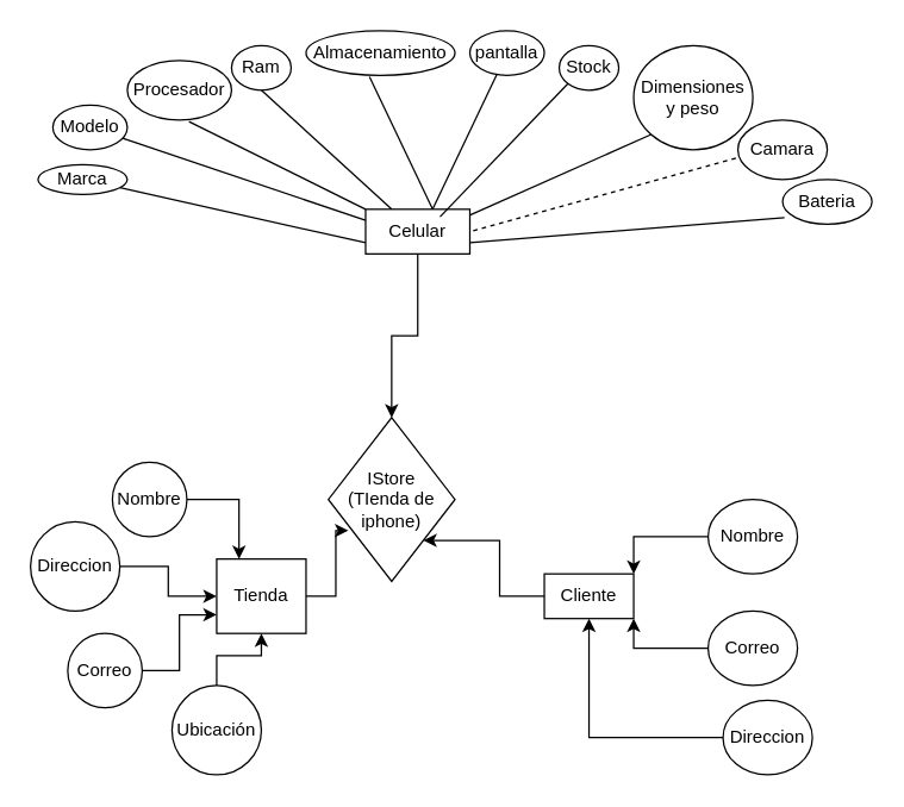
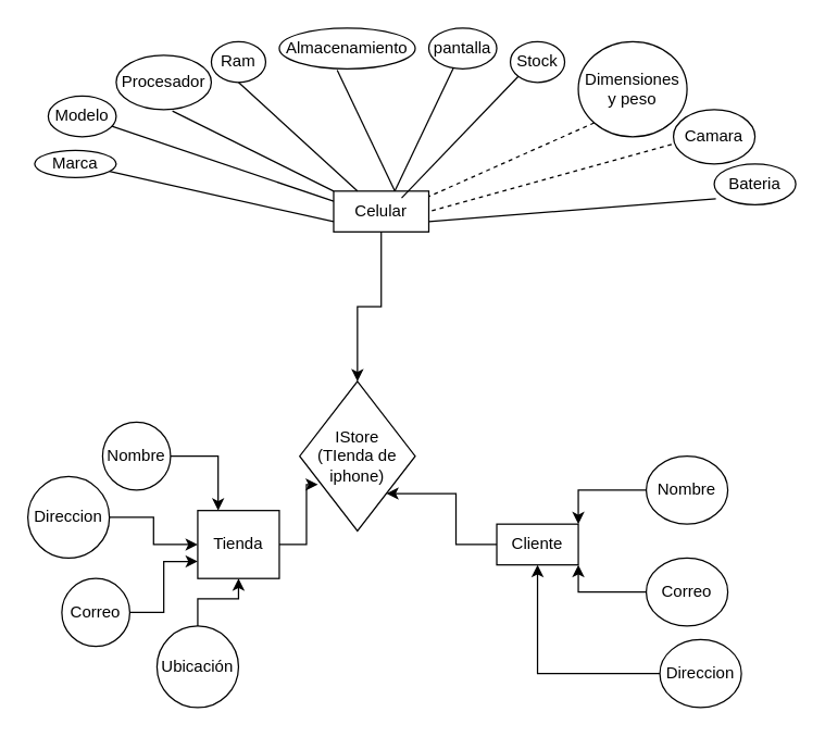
  <mxCell id="0" />
  <mxCell id="1" parent="0" />
  <mxCell id="2" style="edgeStyle=orthogonalEdgeStyle;rounded=0;orthogonalLoop=1;jettySize=auto;html=1;exitX=0.5;exitY=1;exitDx=0;exitDy=0;" edge="1" parent="1" source="3" target="22"><mxGeometry relative="1" as="geometry" /></mxCell>
  <mxCell id="3" value="Celular" style="rounded=0;whiteSpace=wrap;html=1;" parent="1" vertex="1"><mxGeometry x="245" y="140" width="70" height="30" as="geometry" /></mxCell>
  <mxCell id="4" value="Procesador" style="ellipse;whiteSpace=wrap;html=1;" parent="1" vertex="1"><mxGeometry x="85" y="40" width="70" height="40" as="geometry" /></mxCell>
  <mxCell id="5" value="Modelo" style="ellipse;whiteSpace=wrap;html=1;" parent="1" vertex="1"><mxGeometry x="35" y="70" width="50" height="30" as="geometry" /></mxCell>
  <mxCell id="6" value="Marca" style="ellipse;whiteSpace=wrap;html=1;" parent="1" vertex="1"><mxGeometry x="25" y="110" width="60" height="20" as="geometry" /></mxCell>
  <mxCell id="7" value="pantalla" style="ellipse;whiteSpace=wrap;html=1;" parent="1" vertex="1"><mxGeometry x="315" y="20" width="50" height="30" as="geometry" /></mxCell>
  <mxCell id="8" value="Almacenamiento" style="ellipse;whiteSpace=wrap;html=1;" parent="1" vertex="1"><mxGeometry x="205" y="20" width="100" height="30" as="geometry" /></mxCell>
  <mxCell id="9" value="Ram" style="ellipse;whiteSpace=wrap;html=1;" parent="1" vertex="1"><mxGeometry x="155" y="30" width="40" height="30" as="geometry" /></mxCell>
  <mxCell id="10" value="Camara" style="ellipse;whiteSpace=wrap;html=1;" parent="1" vertex="1"><mxGeometry x="495" y="80" width="60" height="40" as="geometry" /></mxCell>
  <mxCell id="11" value="Bateria" style="ellipse;whiteSpace=wrap;html=1;" parent="1" vertex="1"><mxGeometry x="525" y="120" width="60" height="30" as="geometry" /></mxCell>
  <mxCell id="12" value="Stock" style="ellipse;whiteSpace=wrap;html=1;" parent="1" vertex="1"><mxGeometry x="375" y="30" width="40" height="30" as="geometry" /></mxCell>
  <mxCell id="13" value="Dimensiones y peso" style="ellipse;whiteSpace=wrap;html=1;" parent="1" vertex="1"><mxGeometry x="425" y="30" width="80" height="70" as="geometry" /></mxCell>
  <mxCell id="14" value="" style="endArrow=none;html=1;rounded=0;entryX=0;entryY=0.75;entryDx=0;entryDy=0;" parent="1" source="6" target="3" edge="1"><mxGeometry width="50" height="50" relative="1" as="geometry"><mxPoint x="235" y="270" as="sourcePoint" /><mxPoint x="285" y="220" as="targetPoint" /></mxGeometry></mxCell>
  <mxCell id="15" value="" style="endArrow=none;html=1;rounded=0;entryX=0;entryY=0.25;entryDx=0;entryDy=0;" parent="1" source="5" target="3" edge="1"><mxGeometry width="50" height="50" relative="1" as="geometry"><mxPoint x="-5" y="120" as="sourcePoint" /><mxPoint x="225" y="140" as="targetPoint" /></mxGeometry></mxCell>
  <mxCell id="16" value="" style="endArrow=none;html=1;rounded=0;entryX=0;entryY=0;entryDx=0;entryDy=0;exitX=0.591;exitY=1.027;exitDx=0;exitDy=0;exitPerimeter=0;" parent="1" source="4" edge="1" target="3"><mxGeometry width="50" height="50" relative="1" as="geometry"><mxPoint x="15" y="80" as="sourcePoint" /><mxPoint x="230" y="140" as="targetPoint" /></mxGeometry></mxCell>
  <mxCell id="17" value="" style="endArrow=none;html=1;rounded=0;entryX=0;entryY=0.25;entryDx=0;entryDy=0;exitX=0.5;exitY=1;exitDx=0;exitDy=0;" parent="1" source="9" edge="1"><mxGeometry width="50" height="50" relative="1" as="geometry"><mxPoint x="47.5" y="80" as="sourcePoint" /><mxPoint x="262.5" y="140" as="targetPoint" /></mxGeometry></mxCell>
  <mxCell id="18" value="" style="endArrow=none;html=1;rounded=0;entryX=0;entryY=0.25;entryDx=0;entryDy=0;exitX=0.426;exitY=1.03;exitDx=0;exitDy=0;exitPerimeter=0;" parent="1" source="8" edge="1"><mxGeometry width="50" height="50" relative="1" as="geometry"><mxPoint x="75" y="80" as="sourcePoint" /><mxPoint x="290" y="140" as="targetPoint" /></mxGeometry></mxCell>
  <mxCell id="19" value="" style="endArrow=none;html=1;rounded=0;entryX=1;entryY=0.5;entryDx=0;entryDy=0;exitX=-0.023;exitY=0.641;exitDx=0;exitDy=0;exitPerimeter=0;dashed=1;" parent="1" source="10" target="3" edge="1"><mxGeometry width="50" height="50" relative="1" as="geometry"><mxPoint x="235" y="270" as="sourcePoint" /><mxPoint x="285" y="220" as="targetPoint" /></mxGeometry></mxCell>
- <mxCell id="20" value="" style="endArrow=none;html=1;rounded=0;entryX=0.997;entryY=0.136;entryDx=0;entryDy=0;exitX=0;exitY=1;exitDx=0;exitDy=0;entryPerimeter=0;" parent="1" source="13" target="3" edge="1"><mxGeometry width="50" height="50" relative="1" as="geometry"><mxPoint x="602" y="151" as="sourcePoint" /><mxPoint x="355" y="180" as="targetPoint" /></mxGeometry></mxCell>
+ <mxCell id="20" value="" style="endArrow=none;html=1;rounded=0;entryX=0.997;entryY=0.136;entryDx=0;entryDy=0;exitX=0;exitY=1;exitDx=0;exitDy=0;entryPerimeter=0;dashed=1;" parent="1" source="13" target="3" edge="1"><mxGeometry width="50" height="50" relative="1" as="geometry"><mxPoint x="602" y="151" as="sourcePoint" /><mxPoint x="355" y="180" as="targetPoint" /></mxGeometry></mxCell>
  <mxCell id="21" value="" style="endArrow=none;html=1;rounded=0;entryX=1;entryY=0.5;entryDx=0;entryDy=0;" parent="1" source="7" edge="1"><mxGeometry width="50" height="50" relative="1" as="geometry"><mxPoint x="537" y="111" as="sourcePoint" /><mxPoint x="290" y="140" as="targetPoint" /></mxGeometry></mxCell>
  <mxCell id="22" value="IStore&lt;br&gt;(TIenda de iphone)" style="rhombus;whiteSpace=wrap;html=1;" vertex="1" parent="1"><mxGeometry x="220" y="280" width="85" height="110" as="geometry" /></mxCell>
  <mxCell id="23" value="" style="endArrow=none;html=1;rounded=0;entryX=0;entryY=1;entryDx=0;entryDy=0;" edge="1" parent="1" target="12"><mxGeometry width="50" height="50" relative="1" as="geometry"><mxPoint x="295" y="145" as="sourcePoint" /><mxPoint x="345" y="95" as="targetPoint" /></mxGeometry></mxCell>
  <mxCell id="24" value="" style="endArrow=none;html=1;rounded=0;entryX=0.02;entryY=0.853;entryDx=0;entryDy=0;entryPerimeter=0;exitX=1;exitY=0.75;exitDx=0;exitDy=0;" edge="1" parent="1" source="3" target="11"><mxGeometry width="50" height="50" relative="1" as="geometry"><mxPoint x="375" y="310" as="sourcePoint" /><mxPoint x="425" y="260" as="targetPoint" /></mxGeometry></mxCell>
  <mxCell id="25" value="" style="edgeStyle=orthogonalEdgeStyle;rounded=0;orthogonalLoop=1;jettySize=auto;html=1;entryX=1;entryY=1;entryDx=0;entryDy=0;" edge="1" parent="1" source="26" target="22"><mxGeometry relative="1" as="geometry" /></mxCell>
  <mxCell id="26" value="Cliente" style="rounded=0;whiteSpace=wrap;html=1;" vertex="1" parent="1"><mxGeometry x="365" y="385" width="60" height="30" as="geometry" /></mxCell>
  <mxCell id="27" style="edgeStyle=orthogonalEdgeStyle;rounded=0;orthogonalLoop=1;jettySize=auto;html=1;exitX=0;exitY=0.5;exitDx=0;exitDy=0;entryX=1;entryY=0;entryDx=0;entryDy=0;" edge="1" parent="1" source="28" target="26"><mxGeometry relative="1" as="geometry" /></mxCell>
  <mxCell id="28" value="Nombre" style="ellipse;whiteSpace=wrap;html=1;" vertex="1" parent="1"><mxGeometry x="475" y="335" width="60" height="50" as="geometry" /></mxCell>
  <mxCell id="29" value="" style="edgeStyle=orthogonalEdgeStyle;rounded=0;orthogonalLoop=1;jettySize=auto;html=1;" edge="1" parent="1" source="30" target="26"><mxGeometry relative="1" as="geometry" /></mxCell>
  <mxCell id="30" value="Direccion" style="ellipse;whiteSpace=wrap;html=1;" vertex="1" parent="1"><mxGeometry x="485" y="470" width="60" height="50" as="geometry" /></mxCell>
  <mxCell id="31" style="edgeStyle=orthogonalEdgeStyle;rounded=0;orthogonalLoop=1;jettySize=auto;html=1;entryX=1;entryY=1;entryDx=0;entryDy=0;" edge="1" parent="1" source="32" target="26"><mxGeometry relative="1" as="geometry" /></mxCell>
  <mxCell id="32" value="Correo" style="ellipse;whiteSpace=wrap;html=1;" vertex="1" parent="1"><mxGeometry x="475" y="410" width="60" height="50" as="geometry" /></mxCell>
  <mxCell id="33" value="Tienda" style="rounded=0;whiteSpace=wrap;html=1;" vertex="1" parent="1"><mxGeometry x="145" y="375" width="60" height="50" as="geometry" /></mxCell>
  <mxCell id="34" style="edgeStyle=orthogonalEdgeStyle;rounded=0;orthogonalLoop=1;jettySize=auto;html=1;entryX=0.158;entryY=0.69;entryDx=0;entryDy=0;entryPerimeter=0;" edge="1" parent="1" source="33" target="22"><mxGeometry relative="1" as="geometry" /></mxCell>
  <mxCell id="35" style="edgeStyle=orthogonalEdgeStyle;rounded=0;orthogonalLoop=1;jettySize=auto;html=1;entryX=0.25;entryY=0;entryDx=0;entryDy=0;" edge="1" parent="1" source="36" target="33"><mxGeometry relative="1" as="geometry" /></mxCell>
  <mxCell id="36" value="Nombre" style="ellipse;whiteSpace=wrap;html=1;aspect=fixed;" vertex="1" parent="1"><mxGeometry x="75" y="310" width="50" height="50" as="geometry" /></mxCell>
  <mxCell id="37" style="edgeStyle=orthogonalEdgeStyle;rounded=0;orthogonalLoop=1;jettySize=auto;html=1;" edge="1" parent="1" source="38" target="33"><mxGeometry relative="1" as="geometry" /></mxCell>
  <mxCell id="38" value="Direccion" style="ellipse;whiteSpace=wrap;html=1;aspect=fixed;" vertex="1" parent="1"><mxGeometry x="20" y="350" width="60" height="60" as="geometry" /></mxCell>
  <mxCell id="39" style="edgeStyle=orthogonalEdgeStyle;rounded=0;orthogonalLoop=1;jettySize=auto;html=1;entryX=0;entryY=0.75;entryDx=0;entryDy=0;" edge="1" parent="1" source="40" target="33"><mxGeometry relative="1" as="geometry" /></mxCell>
  <mxCell id="40" value="Correo" style="ellipse;whiteSpace=wrap;html=1;aspect=fixed;" vertex="1" parent="1"><mxGeometry x="45" y="425" width="50" height="50" as="geometry" /></mxCell>
  <mxCell id="41" style="edgeStyle=orthogonalEdgeStyle;rounded=0;orthogonalLoop=1;jettySize=auto;html=1;entryX=0.5;entryY=1;entryDx=0;entryDy=0;" edge="1" parent="1" source="42" target="33"><mxGeometry relative="1" as="geometry" /></mxCell>
  <mxCell id="42" value="Ubicación" style="ellipse;whiteSpace=wrap;html=1;aspect=fixed;" vertex="1" parent="1"><mxGeometry x="115" y="460" width="60" height="60" as="geometry" /></mxCell>
